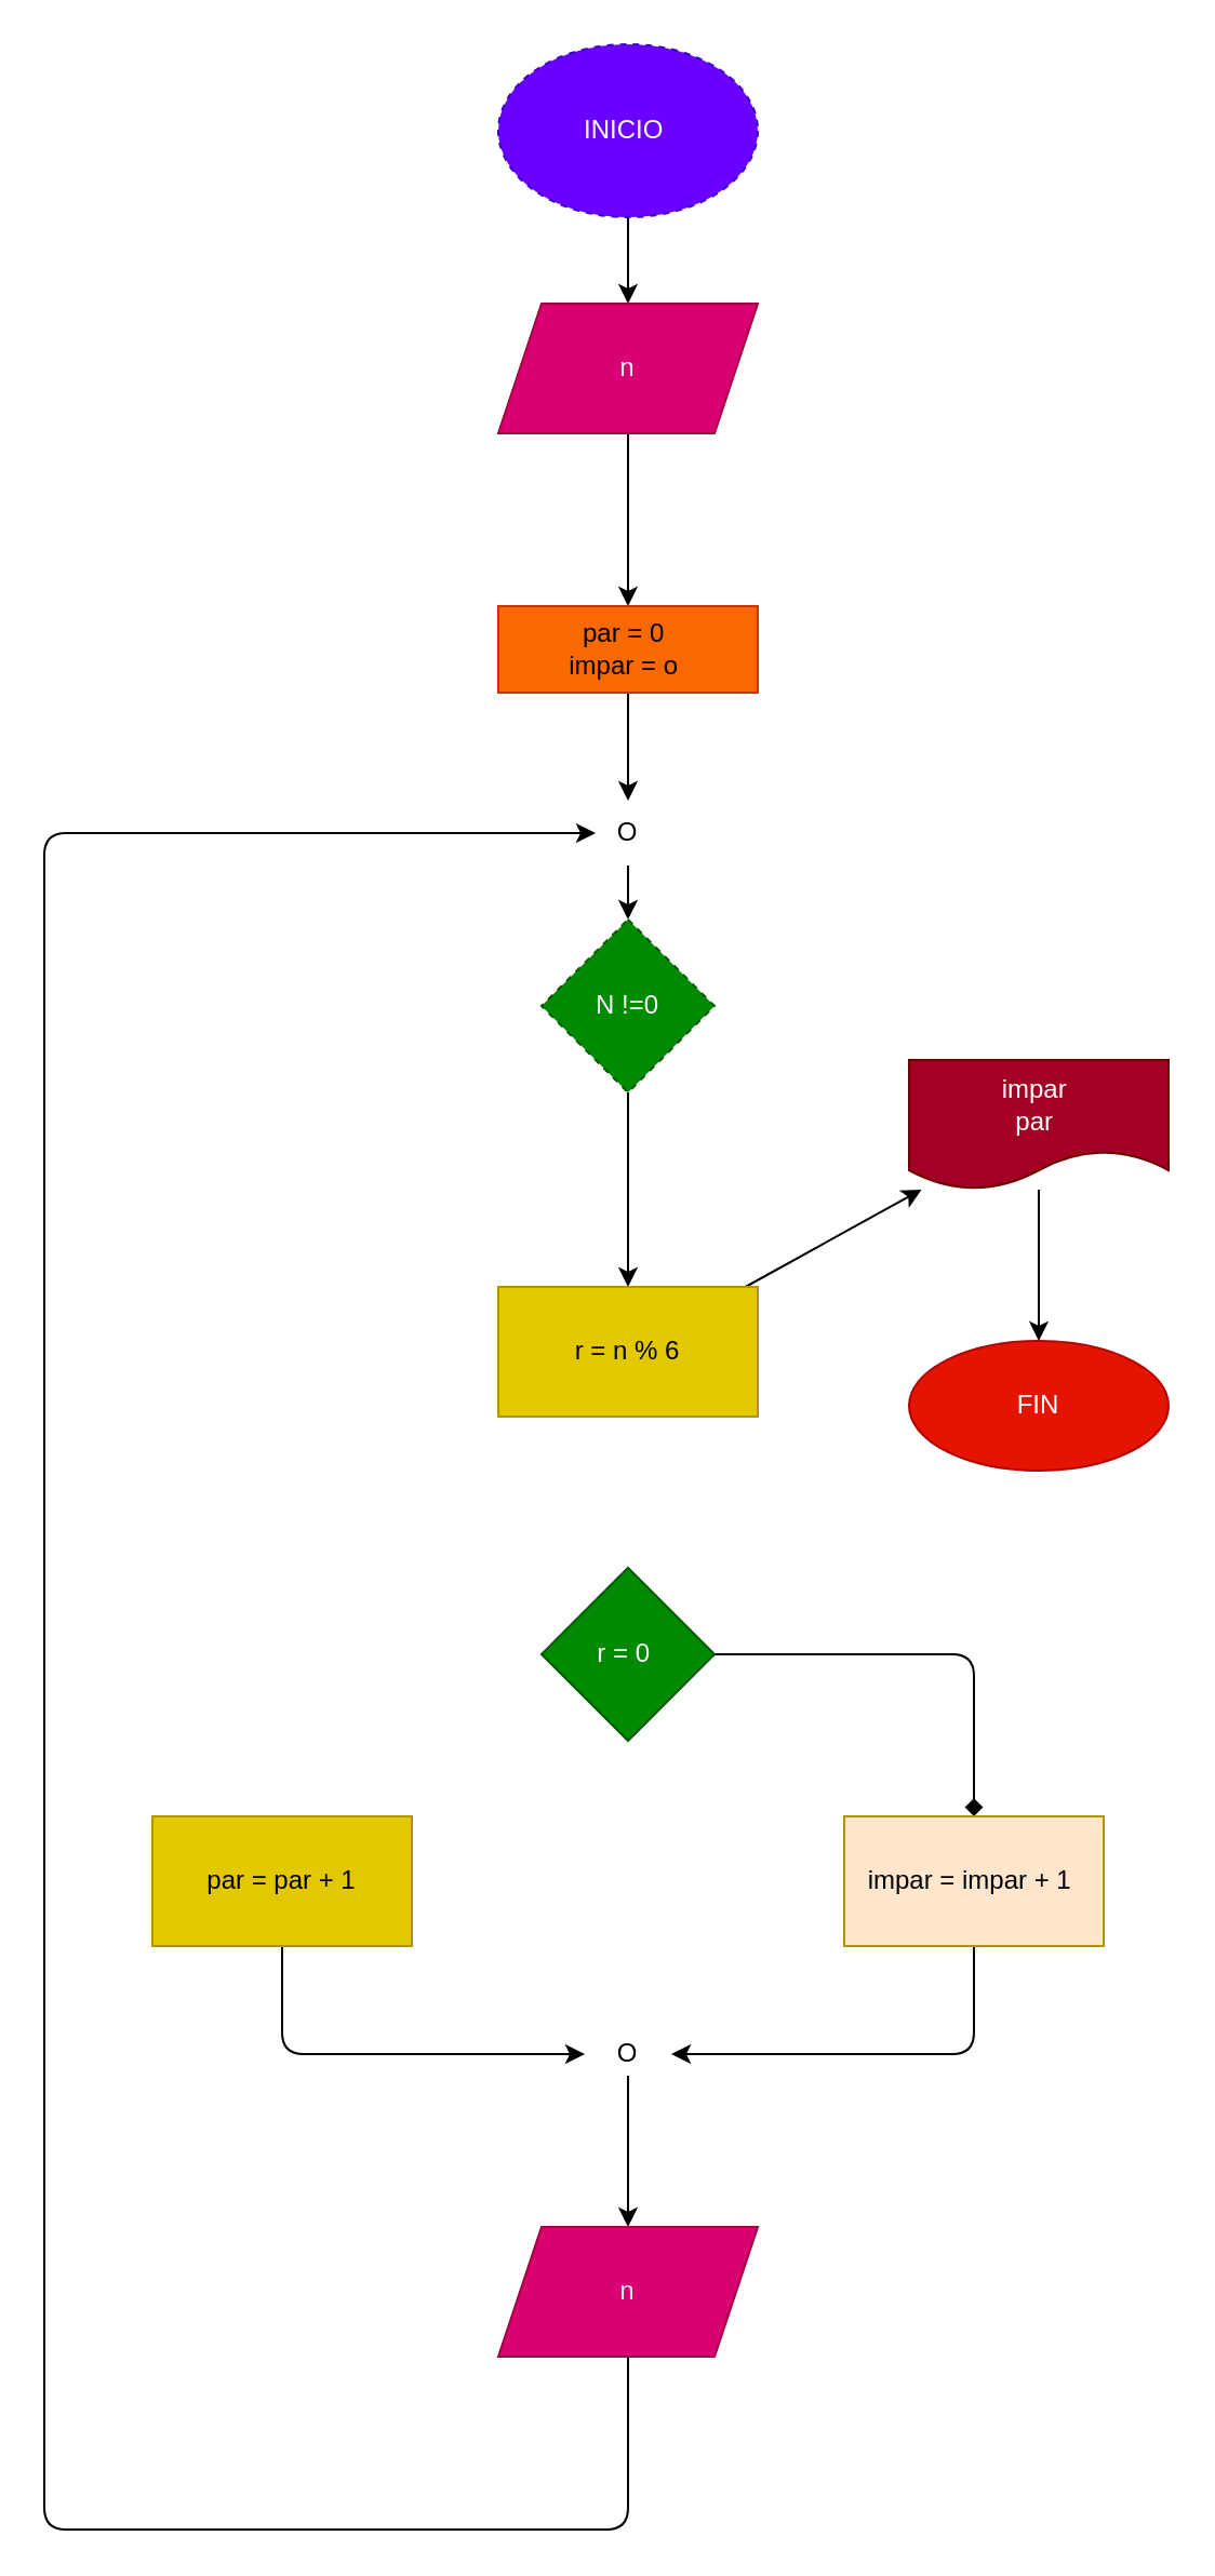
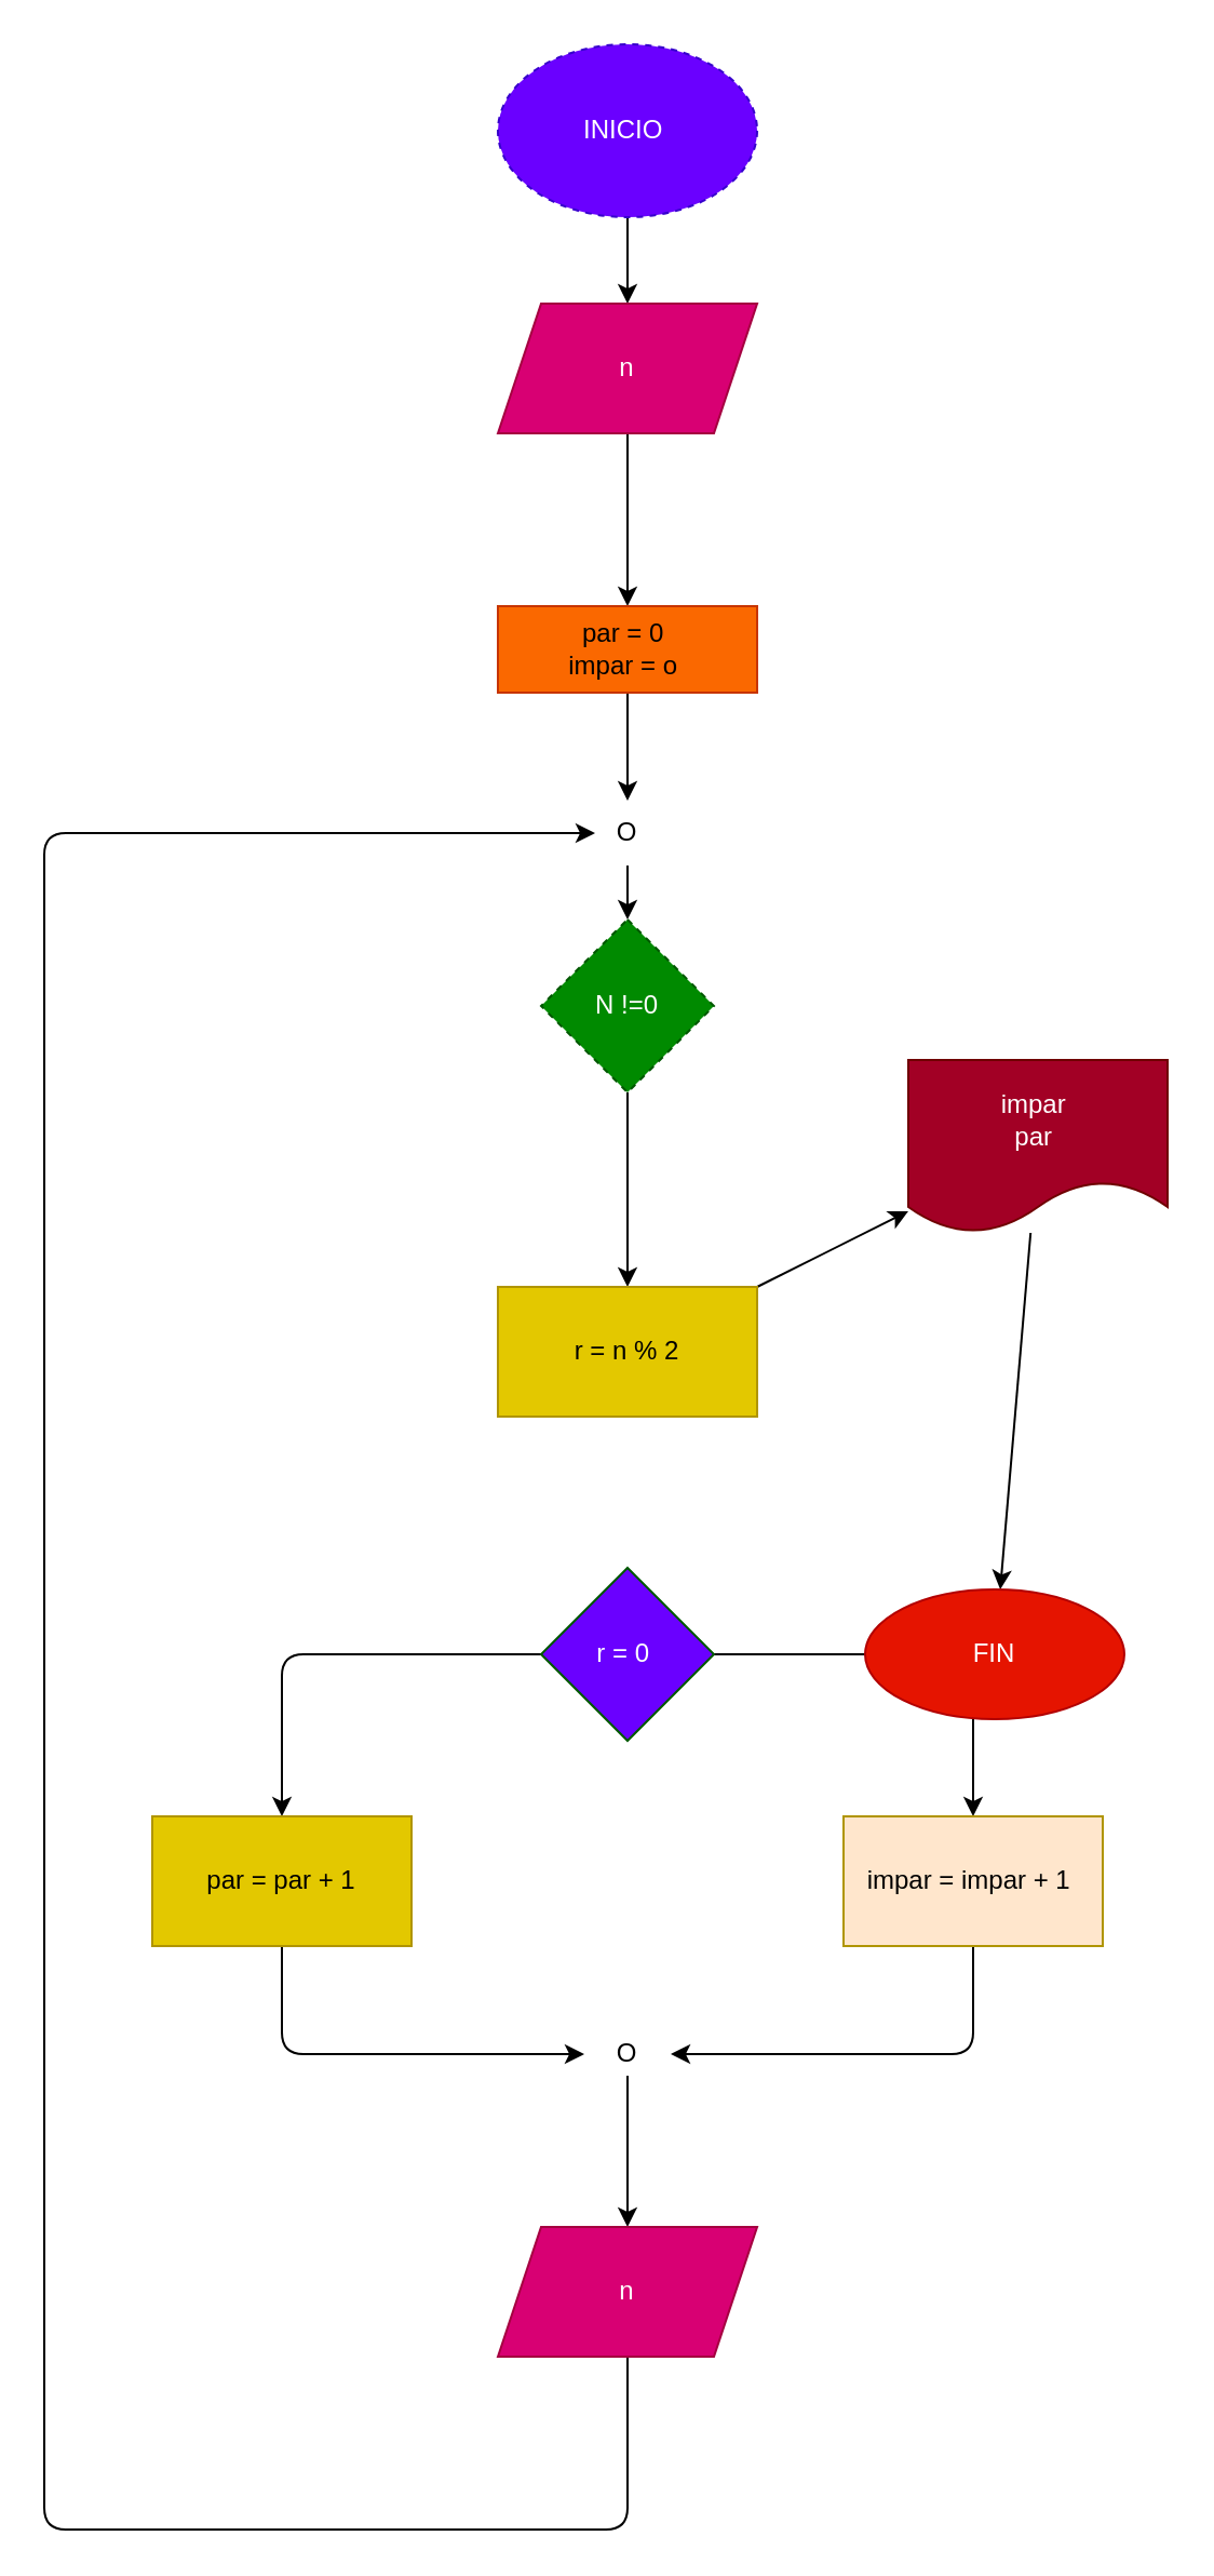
  <mxCell id="0" />
  <mxCell id="1" parent="0" />
  <mxCell id="2" value="" style="edgeStyle=none;html=1;" edge="1" parent="1" source="3" target="5"><mxGeometry relative="1" as="geometry" /></mxCell>
  <mxCell id="3" value="INICIO&amp;nbsp;" style="ellipse;whiteSpace=wrap;html=1;fillColor=#6a00ff;fontColor=#ffffff;strokeColor=#3700CC;dashed=1;" vertex="1" parent="1"><mxGeometry x="230" width="120" height="80" as="geometry" y="20" /></mxCell>
  <mxCell id="4" value="" style="edgeStyle=none;html=1;" edge="1" parent="1" source="5" target="7"><mxGeometry relative="1" as="geometry" /></mxCell>
  <mxCell id="5" value="n" style="shape=parallelogram;perimeter=parallelogramPerimeter;whiteSpace=wrap;html=1;fixedSize=1;fillColor=#d80073;fontColor=#ffffff;strokeColor=#A50040;" vertex="1" parent="1"><mxGeometry x="230" y="140" width="120" height="60" as="geometry" /></mxCell>
  <mxCell id="6" style="edgeStyle=none;html=1;entryX=0.5;entryY=0;entryDx=0;entryDy=0;" edge="1" parent="1" source="7" target="9"><mxGeometry relative="1" as="geometry" /></mxCell>
  <mxCell id="7" value="par = 0&amp;nbsp;&lt;br&gt;impar = o&amp;nbsp;" style="whiteSpace=wrap;html=1;fillColor=#fa6800;fontColor=#000000;strokeColor=#C73500;" vertex="1" parent="1"><mxGeometry x="230" y="280" width="120" height="40" as="geometry" /></mxCell>
  <mxCell id="8" value="" style="edgeStyle=none;html=1;" edge="1" parent="1" source="9" target="11"><mxGeometry relative="1" as="geometry" /></mxCell>
  <mxCell id="9" value="O" style="text;html=1;strokeColor=none;fillColor=none;align=center;verticalAlign=middle;whiteSpace=wrap;rounded=0;" vertex="1" parent="1"><mxGeometry x="275" y="370" width="30" height="30" as="geometry" /></mxCell>
  <mxCell id="10" value="" style="edgeStyle=none;html=1;" edge="1" parent="1" source="11" target="13"><mxGeometry relative="1" as="geometry" /></mxCell>
  <mxCell id="11" value="N !=0" style="rhombus;whiteSpace=wrap;html=1;fillColor=#008a00;fontColor=#ffffff;strokeColor=#005700;dashed=1;" vertex="1" parent="1"><mxGeometry x="250" y="425" width="80" height="80" as="geometry" /></mxCell>
  <mxCell id="12" value="" style="edgeStyle=none;html=1;" edge="1" parent="1" source="13" target="18"><mxGeometry relative="1" as="geometry" /></mxCell>
- <mxCell id="13" value="r = n % 6" style="whiteSpace=wrap;html=1;fillColor=#e3c800;fontColor=#000000;strokeColor=#B09500;" vertex="1" parent="1"><mxGeometry x="230" y="595" width="120" height="60" as="geometry" /></mxCell>
- <mxCell id="15" value="" style="edgeStyle=none;html=1;endArrow=diamond;" edge="1" parent="1" source="16" target="23"><mxGeometry relative="1" as="geometry"><Array as="points"><mxPoint x="450" y="765" /></Array></mxGeometry></mxCell>
- <mxCell id="16" value="r = 0&amp;nbsp;" style="rhombus;whiteSpace=wrap;html=1;fillColor=#008a00;fontColor=#ffffff;strokeColor=#005700;" vertex="1" parent="1"><mxGeometry x="250" y="725" width="80" height="80" as="geometry" /></mxCell>
+ <mxCell id="13" value="r = n % 2" style="whiteSpace=wrap;html=1;fillColor=#e3c800;fontColor=#000000;strokeColor=#B09500;" vertex="1" parent="1"><mxGeometry x="230" y="595" width="120" height="60" as="geometry" /></mxCell>
+ <mxCell id="14" value="" style="edgeStyle=none;html=1;" edge="1" parent="1" source="16" target="21"><mxGeometry relative="1" as="geometry"><Array as="points"><mxPoint x="130" y="765" /></Array></mxGeometry></mxCell>
+ <mxCell id="15" value="" style="edgeStyle=none;html=1;" edge="1" parent="1" source="16" target="23"><mxGeometry relative="1" as="geometry"><Array as="points"><mxPoint x="450" y="765" /></Array></mxGeometry></mxCell>
+ <mxCell id="16" value="r = 0&amp;nbsp;" style="rhombus;whiteSpace=wrap;html=1;fillColor=#6a00ff;fontColor=#ffffff;strokeColor=#005700;" vertex="1" parent="1"><mxGeometry x="250" y="725" width="80" height="80" as="geometry" /></mxCell>
  <mxCell id="17" value="" style="edgeStyle=none;html=1;" edge="1" parent="1" source="18" target="19"><mxGeometry relative="1" as="geometry" /></mxCell>
- <mxCell id="18" value="impar&amp;nbsp;&lt;br&gt;par&amp;nbsp;" style="shape=document;whiteSpace=wrap;html=1;boundedLbl=1;fillColor=#a20025;fontColor=#ffffff;strokeColor=#6F0000;" vertex="1" parent="1"><mxGeometry x="420" y="490" width="120" height="60" as="geometry" /></mxCell>
- <mxCell id="19" value="FIN" style="ellipse;whiteSpace=wrap;html=1;fillColor=#e51400;fontColor=#ffffff;strokeColor=#B20000;" vertex="1" parent="1"><mxGeometry x="420" y="620" width="120" height="60" as="geometry" /></mxCell>
+ <mxCell id="18" value="impar&amp;nbsp;&lt;br&gt;par&amp;nbsp;" style="shape=document;whiteSpace=wrap;html=1;boundedLbl=1;fillColor=#a20025;fontColor=#ffffff;strokeColor=#6F0000;" vertex="1" parent="1"><mxGeometry x="420" y="490" width="120" height="80" as="geometry" /></mxCell>
+ <mxCell id="19" value="FIN" style="ellipse;whiteSpace=wrap;html=1;fillColor=#e51400;fontColor=#ffffff;strokeColor=#B20000;" vertex="1" parent="1"><mxGeometry x="400" y="735" width="120" height="60" as="geometry" /></mxCell>
  <mxCell id="20" style="edgeStyle=none;html=1;entryX=0;entryY=0.5;entryDx=0;entryDy=0;" edge="1" parent="1" source="21" target="25"><mxGeometry relative="1" as="geometry"><Array as="points"><mxPoint x="130" y="950" /></Array></mxGeometry></mxCell>
  <mxCell id="21" value="par = par + 1" style="whiteSpace=wrap;html=1;fillColor=#e3c800;fontColor=#000000;strokeColor=#B09500;" vertex="1" parent="1"><mxGeometry x="70" y="840" width="120" height="60" as="geometry" /></mxCell>
  <mxCell id="22" style="edgeStyle=none;html=1;entryX=1;entryY=0.5;entryDx=0;entryDy=0;" edge="1" parent="1" source="23" target="25"><mxGeometry relative="1" as="geometry"><Array as="points"><mxPoint x="450" y="950" /></Array></mxGeometry></mxCell>
  <mxCell id="23" value="impar = impar + 1&amp;nbsp;" style="whiteSpace=wrap;html=1;fillColor=#ffe6cc;fontColor=#000000;strokeColor=#B09500;" vertex="1" parent="1"><mxGeometry x="390" y="840" width="120" height="60" as="geometry" /></mxCell>
  <mxCell id="24" value="" style="edgeStyle=none;html=1;" edge="1" parent="1" source="25" target="27"><mxGeometry relative="1" as="geometry" /></mxCell>
  <mxCell id="25" value="O" style="text;html=1;strokeColor=none;fillColor=none;align=center;verticalAlign=middle;whiteSpace=wrap;rounded=0;" vertex="1" parent="1"><mxGeometry x="270" y="940" width="40" height="20" as="geometry" /></mxCell>
  <mxCell id="26" style="edgeStyle=none;html=1;entryX=0;entryY=0.5;entryDx=0;entryDy=0;" edge="1" parent="1" source="27" target="9"><mxGeometry relative="1" as="geometry"><mxPoint x="10" y="370" as="targetPoint" /><Array as="points"><mxPoint x="290" y="1110" /><mxPoint x="290" y="1170" /><mxPoint x="20" y="1170" /><mxPoint x="20" y="385" /></Array></mxGeometry></mxCell>
  <mxCell id="27" value="n" style="shape=parallelogram;perimeter=parallelogramPerimeter;whiteSpace=wrap;html=1;fixedSize=1;fillColor=#d80073;fontColor=#ffffff;strokeColor=#A50040;" vertex="1" parent="1"><mxGeometry x="230" y="1030" width="120" height="60" as="geometry" /></mxCell>
